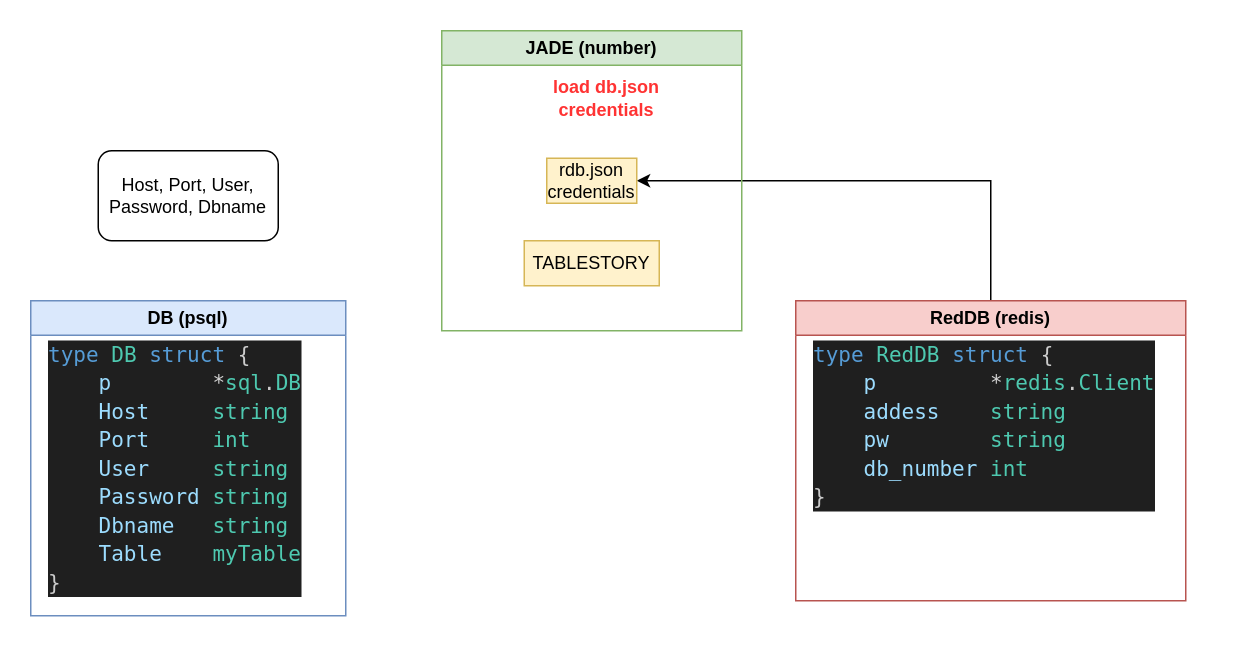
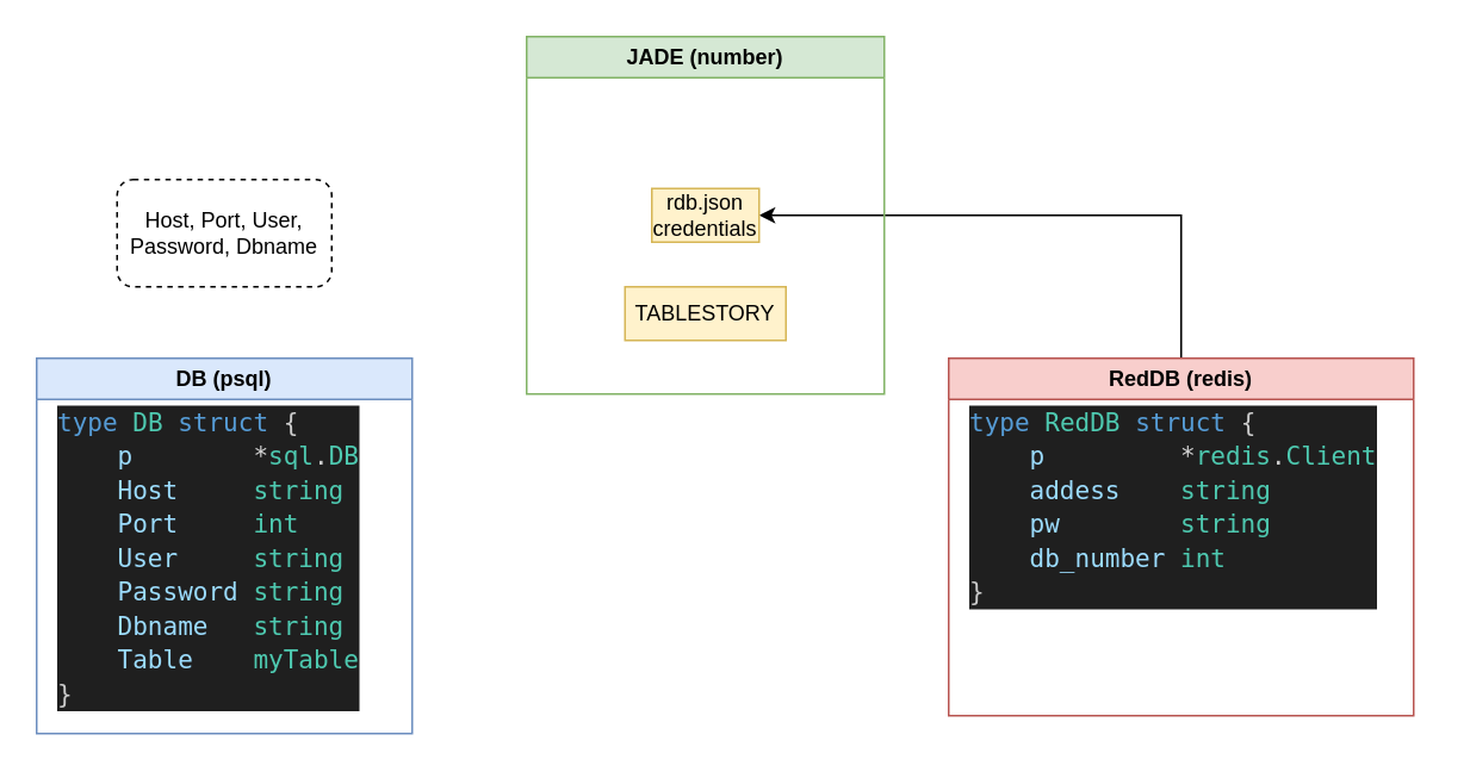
  <mxCell id="0" />
  <mxCell id="1" parent="0" />
  <mxCell id="2" style="edgeStyle=orthogonalEdgeStyle;rounded=0;orthogonalLoop=1;jettySize=auto;html=1;exitX=0.5;exitY=0;exitDx=0;exitDy=0;entryX=1;entryY=0.5;entryDx=0;entryDy=0;" edge="1" parent="1" source="3" target="9"><mxGeometry relative="1" as="geometry" /></mxCell>
  <mxCell id="3" value="RedDB (redis)" style="swimlane;whiteSpace=wrap;html=1;fillColor=#f8cecc;strokeColor=#b85450;" vertex="1" parent="1"><mxGeometry x="530" y="200" width="260" height="200" as="geometry" /></mxCell>
  <mxCell id="4" value="&lt;div style=&quot;color: #cccccc;background-color: #1f1f1f;font-family: 'Droid Sans Mono', 'monospace', monospace;font-weight: normal;font-size: 14px;line-height: 19px;white-space: pre;&quot;&gt;&lt;div&gt;&lt;span style=&quot;color: #569cd6;&quot;&gt;type&lt;/span&gt;&lt;span style=&quot;color: #cccccc;&quot;&gt; &lt;/span&gt;&lt;span style=&quot;color: #4ec9b0;&quot;&gt;RedDB&lt;/span&gt;&lt;span style=&quot;color: #cccccc;&quot;&gt; &lt;/span&gt;&lt;span style=&quot;color: #569cd6;&quot;&gt;struct&lt;/span&gt;&lt;span style=&quot;color: #cccccc;&quot;&gt; {&lt;/span&gt;&lt;/div&gt;&lt;div&gt;&lt;span style=&quot;color: #cccccc;&quot;&gt;    &lt;/span&gt;&lt;span style=&quot;color: #9cdcfe;&quot;&gt;p&lt;/span&gt;&lt;span style=&quot;color: #cccccc;&quot;&gt;         &lt;/span&gt;&lt;span style=&quot;color: #d4d4d4;&quot;&gt;*&lt;/span&gt;&lt;span style=&quot;color: #4ec9b0;&quot;&gt;redis&lt;/span&gt;&lt;span style=&quot;color: #cccccc;&quot;&gt;.&lt;/span&gt;&lt;span style=&quot;color: #4ec9b0;&quot;&gt;Client&lt;/span&gt;&lt;/div&gt;&lt;div&gt;&lt;span style=&quot;color: #cccccc;&quot;&gt;    &lt;/span&gt;&lt;span style=&quot;color: #9cdcfe;&quot;&gt;addess&lt;/span&gt;&lt;span style=&quot;color: #cccccc;&quot;&gt;    &lt;/span&gt;&lt;span style=&quot;color: #4ec9b0;&quot;&gt;string&lt;/span&gt;&lt;/div&gt;&lt;div&gt;&lt;span style=&quot;color: #cccccc;&quot;&gt;    &lt;/span&gt;&lt;span style=&quot;color: #9cdcfe;&quot;&gt;pw&lt;/span&gt;&lt;span style=&quot;color: #cccccc;&quot;&gt;        &lt;/span&gt;&lt;span style=&quot;color: #4ec9b0;&quot;&gt;string&lt;/span&gt;&lt;/div&gt;&lt;div&gt;&lt;span style=&quot;color: #cccccc;&quot;&gt;    &lt;/span&gt;&lt;span style=&quot;color: #9cdcfe;&quot;&gt;db_number&lt;/span&gt;&lt;span style=&quot;color: #cccccc;&quot;&gt; &lt;/span&gt;&lt;span style=&quot;color: #4ec9b0;&quot;&gt;int&lt;/span&gt;&lt;/div&gt;&lt;div&gt;&lt;span style=&quot;color: #cccccc;&quot;&gt;}&lt;/span&gt;&lt;/div&gt;&lt;/div&gt;" style="text;whiteSpace=wrap;html=1;" vertex="1" parent="3"><mxGeometry x="10" y="20" width="260" height="140" as="geometry" /></mxCell>
  <mxCell id="5" value="DB (psql)" style="swimlane;whiteSpace=wrap;html=1;fillColor=#dae8fc;strokeColor=#6c8ebf;" vertex="1" parent="1"><mxGeometry x="20" y="200" width="210" height="210" as="geometry" /></mxCell>
  <mxCell id="6" value="&lt;div style=&quot;color: #cccccc;background-color: #1f1f1f;font-family: 'Droid Sans Mono', 'monospace', monospace;font-weight: normal;font-size: 14px;line-height: 19px;white-space: pre;&quot;&gt;&lt;div&gt;&lt;span style=&quot;color: #569cd6;&quot;&gt;type&lt;/span&gt;&lt;span style=&quot;color: #cccccc;&quot;&gt; &lt;/span&gt;&lt;span style=&quot;color: #4ec9b0;&quot;&gt;DB&lt;/span&gt;&lt;span style=&quot;color: #cccccc;&quot;&gt; &lt;/span&gt;&lt;span style=&quot;color: #569cd6;&quot;&gt;struct&lt;/span&gt;&lt;span style=&quot;color: #cccccc;&quot;&gt; {&lt;/span&gt;&lt;/div&gt;&lt;div&gt;&lt;span style=&quot;color: #cccccc;&quot;&gt;    &lt;/span&gt;&lt;span style=&quot;color: #9cdcfe;&quot;&gt;p&lt;/span&gt;&lt;span style=&quot;color: #cccccc;&quot;&gt;        &lt;/span&gt;&lt;span style=&quot;color: #d4d4d4;&quot;&gt;*&lt;/span&gt;&lt;span style=&quot;color: #4ec9b0;&quot;&gt;sql&lt;/span&gt;&lt;span style=&quot;color: #cccccc;&quot;&gt;.&lt;/span&gt;&lt;span style=&quot;color: #4ec9b0;&quot;&gt;DB&lt;/span&gt;&lt;/div&gt;&lt;div&gt;&lt;span style=&quot;color: #cccccc;&quot;&gt;    &lt;/span&gt;&lt;span style=&quot;color: #9cdcfe;&quot;&gt;Host&lt;/span&gt;&lt;span style=&quot;color: #cccccc;&quot;&gt;     &lt;/span&gt;&lt;span style=&quot;color: #4ec9b0;&quot;&gt;string&lt;/span&gt;&lt;/div&gt;&lt;div&gt;&lt;span style=&quot;color: #cccccc;&quot;&gt;    &lt;/span&gt;&lt;span style=&quot;color: #9cdcfe;&quot;&gt;Port&lt;/span&gt;&lt;span style=&quot;color: #cccccc;&quot;&gt;     &lt;/span&gt;&lt;span style=&quot;color: #4ec9b0;&quot;&gt;int&lt;/span&gt;&lt;/div&gt;&lt;div&gt;&lt;span style=&quot;color: #cccccc;&quot;&gt;    &lt;/span&gt;&lt;span style=&quot;color: #9cdcfe;&quot;&gt;User&lt;/span&gt;&lt;span style=&quot;color: #cccccc;&quot;&gt;     &lt;/span&gt;&lt;span style=&quot;color: #4ec9b0;&quot;&gt;string&lt;/span&gt;&lt;/div&gt;&lt;div&gt;&lt;span style=&quot;color: #cccccc;&quot;&gt;    &lt;/span&gt;&lt;span style=&quot;color: #9cdcfe;&quot;&gt;Password&lt;/span&gt;&lt;span style=&quot;color: #cccccc;&quot;&gt; &lt;/span&gt;&lt;span style=&quot;color: #4ec9b0;&quot;&gt;string&lt;/span&gt;&lt;/div&gt;&lt;div&gt;&lt;span style=&quot;color: #cccccc;&quot;&gt;    &lt;/span&gt;&lt;span style=&quot;color: #9cdcfe;&quot;&gt;Dbname&lt;/span&gt;&lt;span style=&quot;color: #cccccc;&quot;&gt;   &lt;/span&gt;&lt;span style=&quot;color: #4ec9b0;&quot;&gt;string&lt;/span&gt;&lt;/div&gt;&lt;div&gt;&lt;span style=&quot;color: #cccccc;&quot;&gt;    &lt;/span&gt;&lt;span style=&quot;color: #9cdcfe;&quot;&gt;Table&lt;/span&gt;&lt;span style=&quot;color: #cccccc;&quot;&gt;    &lt;/span&gt;&lt;span style=&quot;color: #4ec9b0;&quot;&gt;myTable&lt;/span&gt;&lt;/div&gt;&lt;div&gt;&lt;span style=&quot;color: #cccccc;&quot;&gt;}&lt;/span&gt;&lt;/div&gt;&lt;/div&gt;" style="text;whiteSpace=wrap;html=1;" vertex="1" parent="5"><mxGeometry x="10" y="20" width="200" height="190" as="geometry" /></mxCell>
  <mxCell id="7" value="JADE (number)" style="swimlane;whiteSpace=wrap;html=1;fillColor=#d5e8d4;strokeColor=#82b366;" vertex="1" parent="1"><mxGeometry x="294" width="200" height="200" as="geometry" y="20" /></mxCell>
- <mxCell id="8" value="&lt;font style=&quot;color: rgb(255, 51, 51);&quot;&gt;load db.json credentials&lt;/font&gt;" style="text;html=1;align=center;verticalAlign=middle;whiteSpace=wrap;rounded=0;fontStyle=1" vertex="1" parent="7"><mxGeometry x="70" y="30" width="80" height="30" as="geometry" /></mxCell>
  <mxCell id="9" value="rdb.json&lt;div&gt;credentials&lt;/div&gt;" style="text;html=1;align=center;verticalAlign=middle;whiteSpace=wrap;rounded=0;fillColor=#fff2cc;strokeColor=#d6b656;" vertex="1" parent="7"><mxGeometry x="70" y="85" width="60" height="30" as="geometry" /></mxCell>
  <mxCell id="10" value="TABLESTORY" style="text;html=1;align=center;verticalAlign=middle;whiteSpace=wrap;rounded=0;fillColor=#fff2cc;strokeColor=#d6b656;" vertex="1" parent="7"><mxGeometry x="55" y="140" width="90" height="30" as="geometry" /></mxCell>
- <mxCell id="11" value="Host, Port, User, Password, Dbname" style="rounded=1;whiteSpace=wrap;html=1;" vertex="1" parent="1"><mxGeometry x="65" y="100" width="120" height="60" as="geometry" /></mxCell>
+ <mxCell id="11" value="Host, Port, User, Password, Dbname" style="rounded=1;whiteSpace=wrap;html=1;dashed=1;" vertex="1" parent="1"><mxGeometry x="65" y="100" width="120" height="60" as="geometry" /></mxCell>
